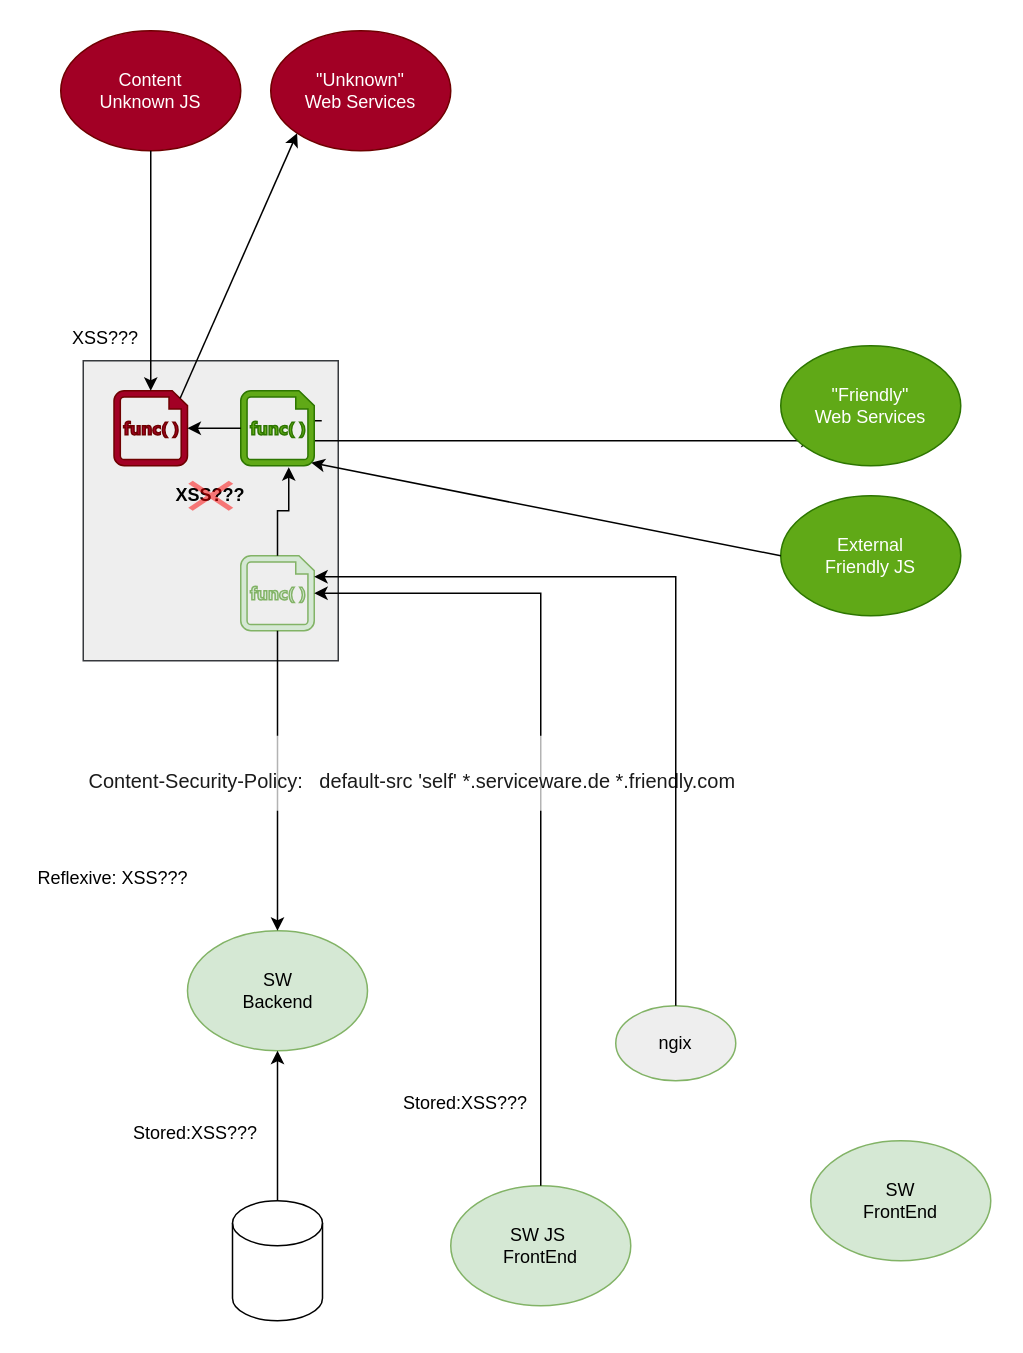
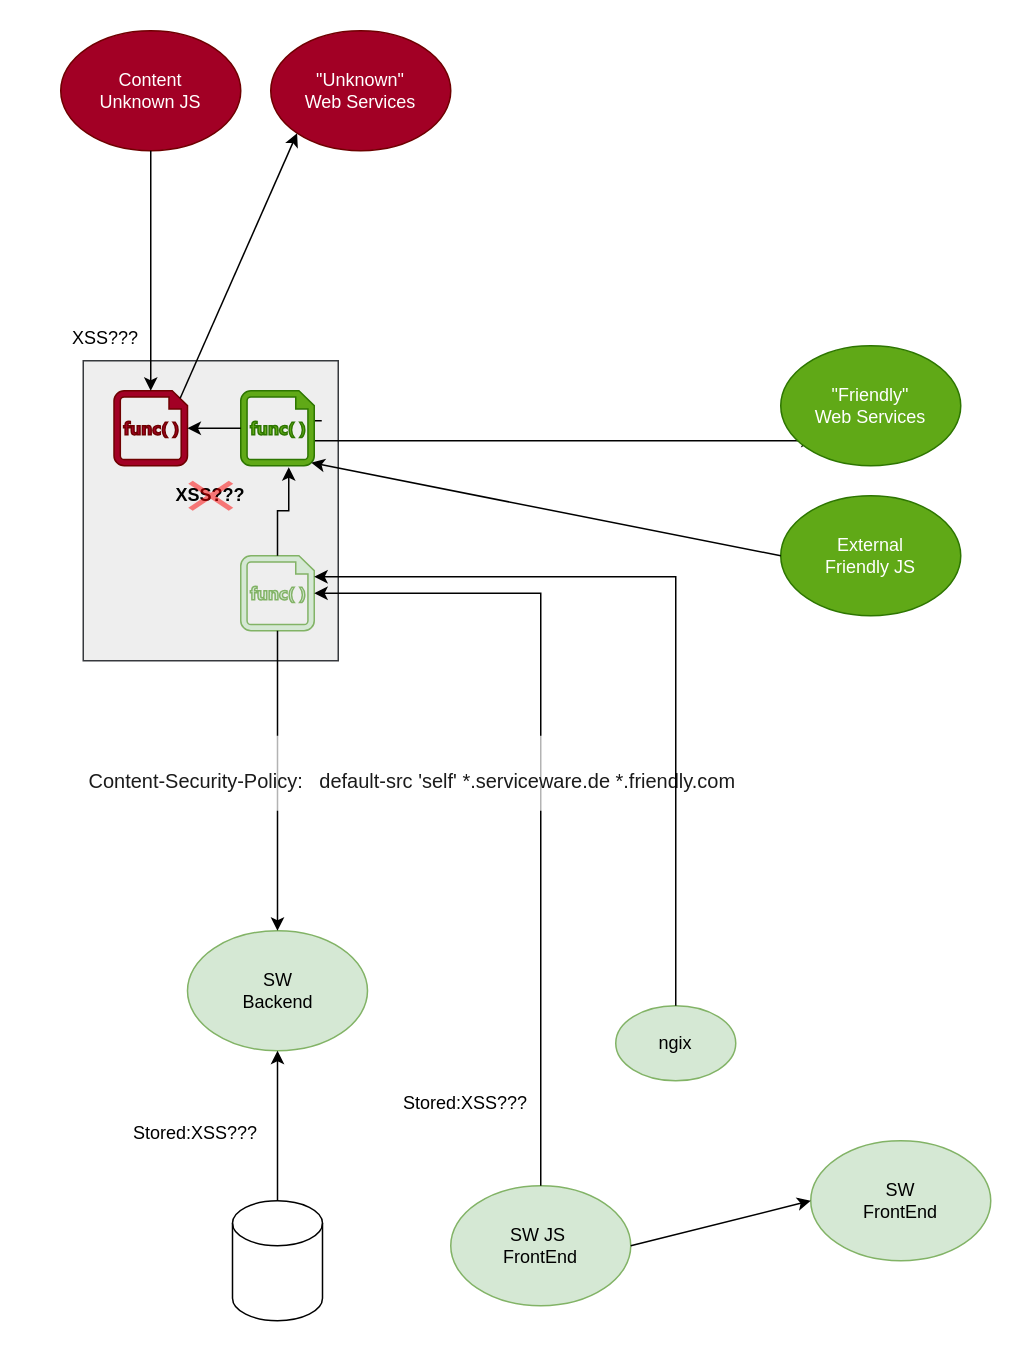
  <mxCell id="0" />
  <mxCell id="1" parent="0" />
  <mxCell id="2" value="" style="rounded=0;whiteSpace=wrap;html=1;fillColor=#eeeeee;strokeColor=#36393d;" vertex="1" parent="1"><mxGeometry x="55" y="240" width="170" height="200" as="geometry" /></mxCell>
  <mxCell id="3" value="SW JS&amp;nbsp;&lt;br&gt;FrontEnd" style="ellipse;whiteSpace=wrap;html=1;fillColor=#d5e8d4;strokeColor=#82b366;" vertex="1" parent="1"><mxGeometry x="300" y="790" width="120" height="80" as="geometry" /></mxCell>
  <mxCell id="4" value="SW&lt;br&gt;Backend" style="ellipse;whiteSpace=wrap;html=1;fillColor=#d5e8d4;strokeColor=#82b366;" vertex="1" parent="1"><mxGeometry x="124.5" y="620" width="120" height="80" as="geometry" /></mxCell>
  <mxCell id="5" value="External&lt;br&gt;Friendly JS" style="ellipse;whiteSpace=wrap;html=1;fillColor=#60a917;fontColor=#ffffff;strokeColor=#2D7600;" vertex="1" parent="1"><mxGeometry x="520" y="330" width="120" height="80" as="geometry" /></mxCell>
  <mxCell id="6" value="Content&lt;br&gt;Unknown JS" style="ellipse;whiteSpace=wrap;html=1;fillColor=#a20025;fontColor=#ffffff;strokeColor=#6F0000;" vertex="1" parent="1"><mxGeometry x="40" y="20" width="120" height="80" as="geometry" /></mxCell>
  <mxCell id="7" style="edgeStyle=orthogonalEdgeStyle;rounded=0;orthogonalLoop=1;jettySize=auto;html=1;exitX=1;exitY=0.5;exitDx=0;exitDy=0;exitPerimeter=0;entryX=0;entryY=1;entryDx=0;entryDy=0;" edge="1" parent="1"><mxGeometry relative="1" as="geometry"><mxPoint x="214" y="280" as="sourcePoint" /><mxPoint x="542.574" y="293.284" as="targetPoint" /><Array as="points"><mxPoint x="209" y="280" /><mxPoint x="209" y="293" /></Array></mxGeometry></mxCell>
  <mxCell id="8" value="" style="sketch=0;aspect=fixed;pointerEvents=1;shadow=0;dashed=0;html=1;strokeColor=#2D7600;labelPosition=center;verticalLabelPosition=bottom;verticalAlign=top;align=center;fillColor=#60a917;shape=mxgraph.mscae.enterprise.code_file;fontColor=#ffffff;" vertex="1" parent="1"><mxGeometry x="160" y="260" width="49" height="50" as="geometry" /></mxCell>
  <mxCell id="9" value="" style="sketch=0;aspect=fixed;pointerEvents=1;shadow=0;dashed=0;html=1;strokeColor=#6F0000;labelPosition=center;verticalLabelPosition=bottom;verticalAlign=top;align=center;fillColor=#a20025;shape=mxgraph.mscae.enterprise.code_file;fontColor=#ffffff;" vertex="1" parent="1"><mxGeometry x="75.5" y="260" width="49" height="50" as="geometry" /></mxCell>
  <mxCell id="10" value="" style="sketch=0;aspect=fixed;pointerEvents=1;shadow=0;dashed=0;html=1;strokeColor=#82b366;labelPosition=center;verticalLabelPosition=bottom;verticalAlign=top;align=center;fillColor=#d5e8d4;shape=mxgraph.mscae.enterprise.code_file;" vertex="1" parent="1"><mxGeometry x="160" y="370" width="49" height="50.01" as="geometry" /></mxCell>
  <mxCell id="11" value="" style="endArrow=classic;html=1;rounded=0;exitX=0.5;exitY=1;exitDx=0;exitDy=0;entryX=0.5;entryY=0;entryDx=0;entryDy=0;entryPerimeter=0;" edge="1" parent="1" source="6" target="9"><mxGeometry width="50" height="50" relative="1" as="geometry"><mxPoint x="295" y="370" as="sourcePoint" /><mxPoint x="345" y="320" as="targetPoint" /></mxGeometry></mxCell>
  <mxCell id="12" value="" style="endArrow=classic;html=1;rounded=0;entryX=0.96;entryY=0.96;entryDx=0;entryDy=0;entryPerimeter=0;exitX=0;exitY=0.5;exitDx=0;exitDy=0;" edge="1" parent="1" source="5" target="8"><mxGeometry width="50" height="50" relative="1" as="geometry"><mxPoint x="295" y="370" as="sourcePoint" /><mxPoint x="345" y="320" as="targetPoint" /></mxGeometry></mxCell>
  <mxCell id="13" style="edgeStyle=orthogonalEdgeStyle;rounded=0;orthogonalLoop=1;jettySize=auto;html=1;exitX=0.5;exitY=0;exitDx=0;exitDy=0;entryX=1;entryY=0.5;entryDx=0;entryDy=0;entryPerimeter=0;" edge="1" parent="1" source="3" target="10"><mxGeometry relative="1" as="geometry"><Array as="points"><mxPoint x="360" y="395" /></Array></mxGeometry></mxCell>
  <mxCell id="14" style="edgeStyle=orthogonalEdgeStyle;rounded=0;orthogonalLoop=1;jettySize=auto;html=1;exitX=0;exitY=0.5;exitDx=0;exitDy=0;exitPerimeter=0;entryX=1;entryY=0.5;entryDx=0;entryDy=0;entryPerimeter=0;" edge="1" parent="1" source="8" target="9"><mxGeometry relative="1" as="geometry" /></mxCell>
  <mxCell id="15" style="edgeStyle=orthogonalEdgeStyle;rounded=0;orthogonalLoop=1;jettySize=auto;html=1;exitX=0.5;exitY=0;exitDx=0;exitDy=0;exitPerimeter=0;entryX=0.653;entryY=1.02;entryDx=0;entryDy=0;entryPerimeter=0;" edge="1" parent="1" source="10" target="8"><mxGeometry relative="1" as="geometry" /></mxCell>
  <mxCell id="16" value="&quot;Friendly&quot;&lt;br&gt;Web Services" style="ellipse;whiteSpace=wrap;html=1;fillColor=#60a917;fontColor=#ffffff;strokeColor=#2D7600;" vertex="1" parent="1"><mxGeometry x="520" y="230" width="120" height="80" as="geometry" /></mxCell>
  <mxCell id="17" value="&quot;Unknown&quot;&lt;br&gt;Web Services" style="ellipse;whiteSpace=wrap;html=1;fillColor=#a20025;fontColor=#ffffff;strokeColor=#6F0000;" vertex="1" parent="1"><mxGeometry x="180" y="20" width="120" height="80" as="geometry" /></mxCell>
  <mxCell id="18" value="" style="endArrow=classic;html=1;rounded=0;entryX=0;entryY=1;entryDx=0;entryDy=0;exitX=0.9;exitY=0.1;exitDx=0;exitDy=0;exitPerimeter=0;" edge="1" parent="1" source="9" target="17"><mxGeometry width="50" height="50" relative="1" as="geometry"><mxPoint x="180" y="370" as="sourcePoint" /><mxPoint x="230" y="320" as="targetPoint" /></mxGeometry></mxCell>
  <mxCell id="19" value="" style="shape=cylinder3;whiteSpace=wrap;html=1;boundedLbl=1;backgroundOutline=1;size=15;" vertex="1" parent="1"><mxGeometry x="154.5" y="800" width="60" height="80" as="geometry" /></mxCell>
  <mxCell id="20" value="" style="endArrow=classic;html=1;rounded=0;exitX=0.5;exitY=0;exitDx=0;exitDy=0;exitPerimeter=0;" edge="1" parent="1" source="19" target="4"><mxGeometry width="50" height="50" relative="1" as="geometry"><mxPoint x="180" y="570" as="sourcePoint" /><mxPoint x="230" y="520" as="targetPoint" /></mxGeometry></mxCell>
  <mxCell id="21" value="Stored:XSS???" style="text;html=1;align=center;verticalAlign=middle;whiteSpace=wrap;rounded=0;" vertex="1" parent="1"><mxGeometry x="90" y="740" width="80" height="30" as="geometry" /></mxCell>
  <mxCell id="22" value="XSS???" style="text;html=1;align=center;verticalAlign=middle;whiteSpace=wrap;rounded=0;fontStyle=1" vertex="1" parent="1"><mxGeometry x="100" y="310" width="80" height="40" as="geometry" /></mxCell>
  <mxCell id="23" value="Stored:XSS???" style="text;html=1;align=center;verticalAlign=middle;whiteSpace=wrap;rounded=0;" vertex="1" parent="1"><mxGeometry x="270" y="720" width="80" height="30" as="geometry" /></mxCell>
  <mxCell id="24" value="SW&lt;br&gt;FrontEnd" style="ellipse;whiteSpace=wrap;html=1;fillColor=#d5e8d4;strokeColor=#82b366;" vertex="1" parent="1"><mxGeometry x="540" y="760" width="120" height="80" as="geometry" /></mxCell>
+ <mxCell id="25" value="" style="endArrow=classic;html=1;rounded=0;entryX=0;entryY=0.5;entryDx=0;entryDy=0;exitX=1;exitY=0.5;exitDx=0;exitDy=0;" edge="1" parent="1" source="3" target="24"><mxGeometry width="50" height="50" relative="1" as="geometry"><mxPoint x="180" y="660" as="sourcePoint" /><mxPoint x="230" y="610" as="targetPoint" /><Array as="points" /></mxGeometry></mxCell>
  <mxCell id="26" value="XSS???" style="text;html=1;align=center;verticalAlign=middle;whiteSpace=wrap;rounded=0;" vertex="1" parent="1"><mxGeometry x="40" y="210" width="60" height="30" as="geometry" /></mxCell>
  <mxCell id="27" value="" style="endArrow=classic;html=1;rounded=0;exitX=0.5;exitY=1;exitDx=0;exitDy=0;exitPerimeter=0;" edge="1" parent="1" source="10" target="4"><mxGeometry width="50" height="50" relative="1" as="geometry"><mxPoint x="185" y="420" as="sourcePoint" /><mxPoint x="184.5" y="550" as="targetPoint" /></mxGeometry></mxCell>
  <mxCell id="28" value="&lt;pre class=&quot;brush: http notranslate&quot; data-signature=&quot;sN7PfxK66t7F31MjLMFEIDDvM9AOPf9ux+fTbxl4Tf4=&quot; style=&quot;box-sizing: border-box; overflow-wrap: break-word; border-top-left-radius: 0px; border-top-right-radius: 0px; font-family: var(--font-code); font-size: 13.328px; background-color: var(--code-background-block); border-top: none; border-right: 1px solid transparent; border-bottom: 1px solid transparent; border-left: 1px solid transparent; border-image: initial; margin: 0px 0px 2rem; padding: 1rem 2.5rem 1rem 1rem; color: rgb(27, 27, 27); font-style: normal; font-variant-ligatures: normal; font-variant-caps: normal; font-weight: 400; letter-spacing: normal; orphans: 2; text-align: start; text-indent: 0px; text-transform: none; widows: 2; word-spacing: 0px; -webkit-text-stroke-width: 0px; text-decoration-thickness: initial; text-decoration-style: initial; text-decoration-color: initial;&quot;&gt;&lt;code style=&quot;box-sizing: border-box; border-radius: var(--elem-radius); font-family: var(--font-code); font-size: var(--type-smaller-font-size); background: none; padding: 0px; width: fit-content; color: var(--text-primary);&quot;&gt;&lt;span class=&quot;token header&quot; style=&quot;box-sizing: border-box;&quot;&gt;&lt;span class=&quot;token header-name keyword&quot; style=&quot;box-sizing: border-box; color: var(--code-token-tag);&quot;&gt;Content-Security-Policy&lt;/span&gt;&lt;span class=&quot;token punctuation&quot; style=&quot;box-sizing: border-box; color: var(--code-token-punctuation);&quot;&gt;:&lt;/span&gt;   &lt;span class=&quot;token header-value csp languages-csp&quot; style=&quot;box-sizing: border-box;&quot;&gt;default-src 'self' *.serviceware.de *.friendly.com&lt;/span&gt;&lt;/span&gt;&lt;/code&gt; &lt;/pre&gt;" style="text;whiteSpace=wrap;html=1;fillColor=default;fillOpacity=70;" vertex="1" parent="1"><mxGeometry x="40" y="490" width="550" height="50" as="geometry" /></mxCell>
- <mxCell id="29" value="Reflexive: XSS???" style="text;html=1;align=center;verticalAlign=middle;whiteSpace=wrap;rounded=0;" vertex="1" parent="1"><mxGeometry x="20" y="570" width="110" height="30" as="geometry" /></mxCell>
  <mxCell id="30" value="" style="shape=mxgraph.mockup.markup.redX;fillColor=#ff0000;html=1;shadow=0;whiteSpace=wrap;strokeColor=none;fillStyle=auto;gradientColor=none;fillOpacity=50;strokeOpacity=100;" vertex="1" parent="1"><mxGeometry x="125" y="320" width="30" height="20" as="geometry" /></mxCell>
- <mxCell id="31" value="ngix" style="ellipse;whiteSpace=wrap;html=1;fillColor=#eeeeee;strokeColor=#82b366;" vertex="1" parent="1"><mxGeometry x="410" y="670" width="80" height="50" as="geometry" /></mxCell>
+ <mxCell id="31" value="ngix" style="ellipse;whiteSpace=wrap;html=1;fillColor=#d5e8d4;strokeColor=#82b366;" vertex="1" parent="1"><mxGeometry x="410" y="670" width="80" height="50" as="geometry" /></mxCell>
  <mxCell id="32" value="" style="endArrow=classic;html=1;rounded=0;exitX=0.5;exitY=0;exitDx=0;exitDy=0;entryX=1;entryY=0.28;entryDx=0;entryDy=0;entryPerimeter=0;" edge="1" parent="1" source="31" target="10"><mxGeometry width="50" height="50" relative="1" as="geometry"><mxPoint x="70" y="610" as="sourcePoint" /><mxPoint x="120" y="560" as="targetPoint" /><Array as="points"><mxPoint x="450" y="384" /></Array></mxGeometry></mxCell>
